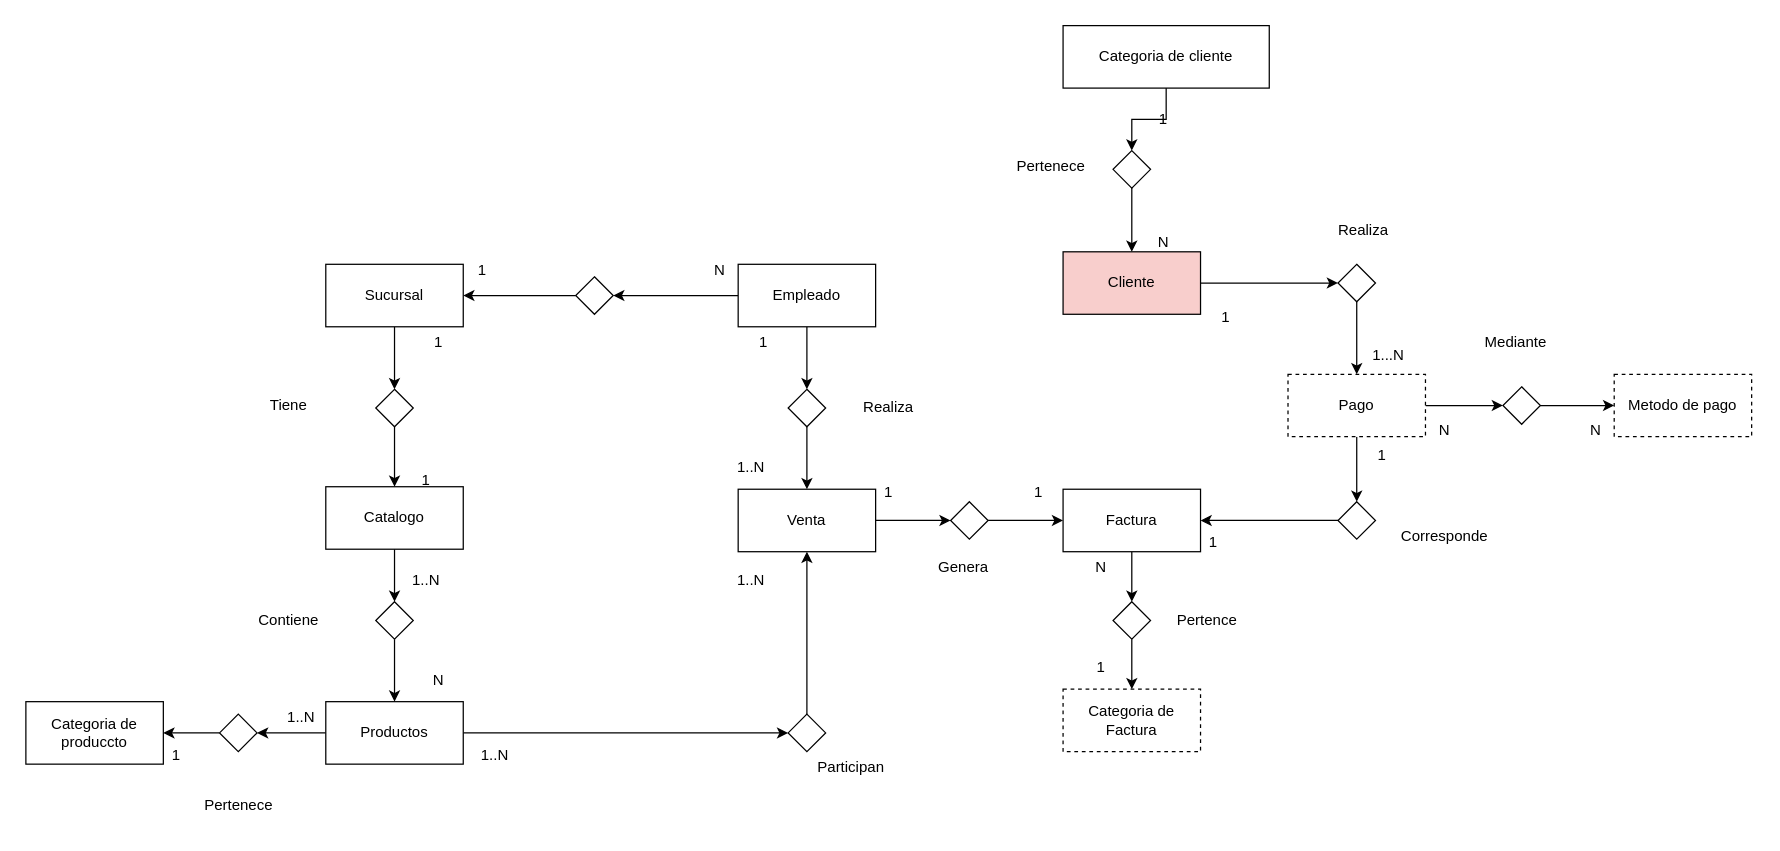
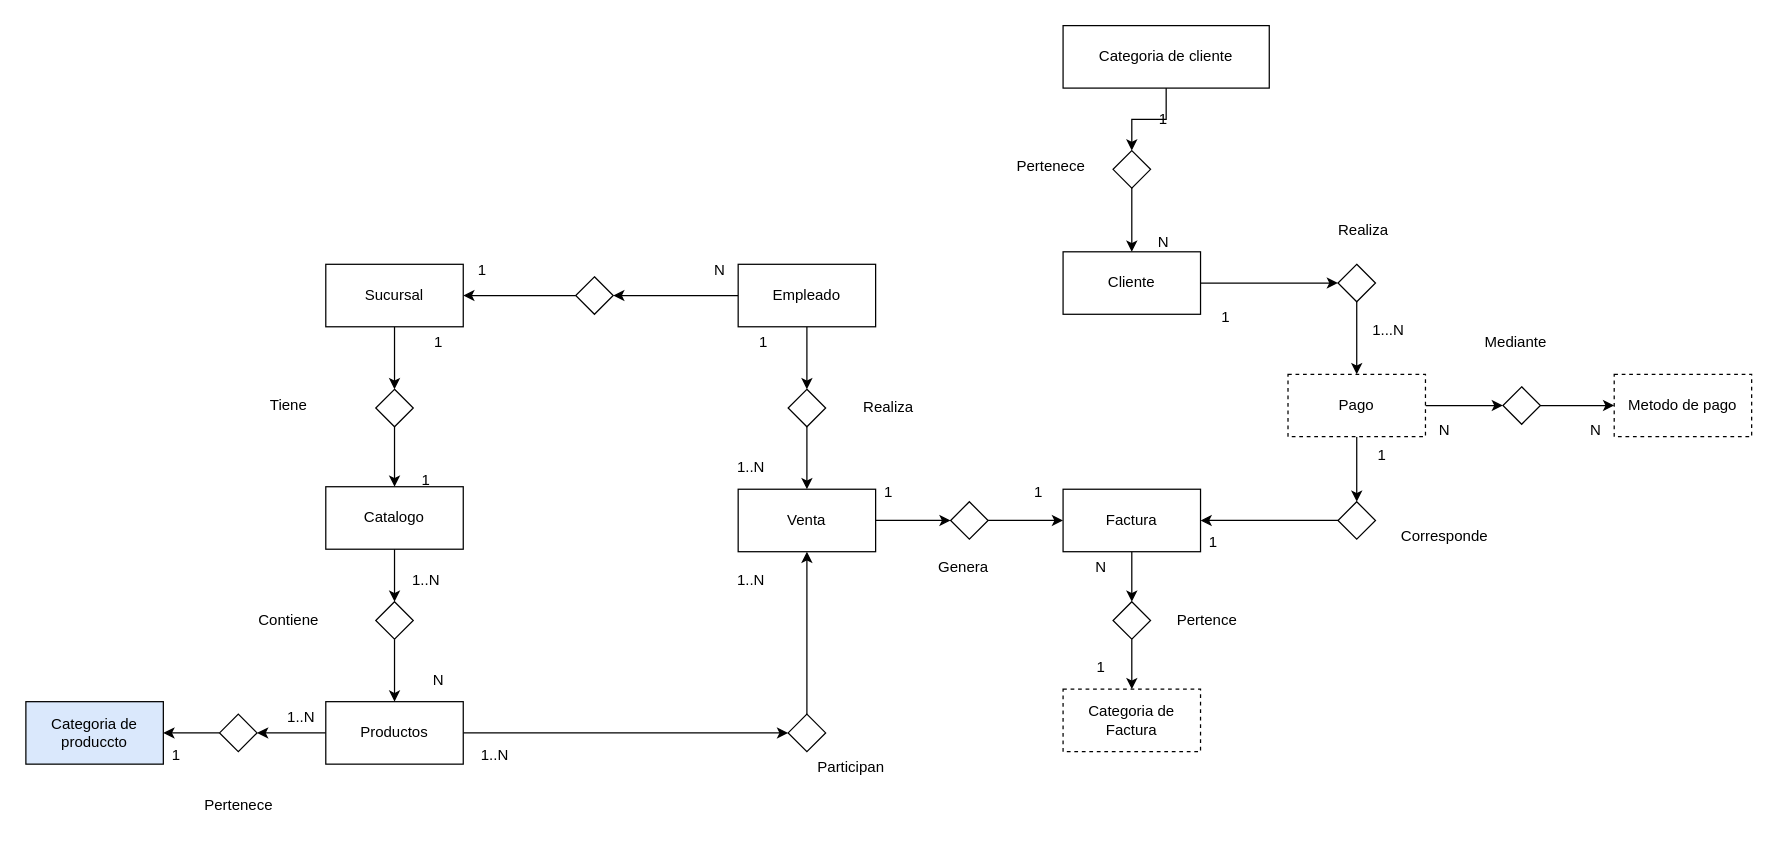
  <mxCell id="0" />
  <mxCell id="1" parent="0" />
  <mxCell id="2" style="edgeStyle=orthogonalEdgeStyle;rounded=0;orthogonalLoop=1;jettySize=auto;html=1;entryX=0.5;entryY=0;entryDx=0;entryDy=0;" parent="1" source="3" target="22" edge="1"><mxGeometry relative="1" as="geometry" /></mxCell>
  <mxCell id="3" value="Sucursal" style="html=1;whiteSpace=wrap;" parent="1" vertex="1"><mxGeometry x="260" y="211" width="110" height="50" as="geometry" /></mxCell>
  <mxCell id="4" style="edgeStyle=orthogonalEdgeStyle;rounded=0;orthogonalLoop=1;jettySize=auto;html=1;entryX=1;entryY=0.5;entryDx=0;entryDy=0;" parent="1" source="6" target="16" edge="1"><mxGeometry relative="1" as="geometry" /></mxCell>
  <mxCell id="5" style="edgeStyle=orthogonalEdgeStyle;rounded=0;orthogonalLoop=1;jettySize=auto;html=1;exitX=0.5;exitY=1;exitDx=0;exitDy=0;entryX=0.5;entryY=0;entryDx=0;entryDy=0;" parent="1" source="6" target="37" edge="1"><mxGeometry relative="1" as="geometry" /></mxCell>
  <mxCell id="6" value="Empleado" style="html=1;whiteSpace=wrap;" parent="1" vertex="1"><mxGeometry x="590" y="211" width="110" height="50" as="geometry" /></mxCell>
  <mxCell id="7" style="edgeStyle=orthogonalEdgeStyle;rounded=0;orthogonalLoop=1;jettySize=auto;html=1;entryX=0;entryY=0.5;entryDx=0;entryDy=0;" parent="1" source="8" target="42" edge="1"><mxGeometry relative="1" as="geometry" /></mxCell>
  <mxCell id="8" value="Venta" style="html=1;whiteSpace=wrap;" parent="1" vertex="1"><mxGeometry x="590" y="391" width="110" height="50" as="geometry" /></mxCell>
  <mxCell id="9" style="edgeStyle=orthogonalEdgeStyle;rounded=0;orthogonalLoop=1;jettySize=auto;html=1;entryX=1;entryY=0.5;entryDx=0;entryDy=0;" parent="1" source="11" target="32" edge="1"><mxGeometry relative="1" as="geometry" /></mxCell>
  <mxCell id="10" style="edgeStyle=orthogonalEdgeStyle;rounded=0;orthogonalLoop=1;jettySize=auto;html=1;entryX=0;entryY=0.5;entryDx=0;entryDy=0;" parent="1" source="11" target="47" edge="1"><mxGeometry relative="1" as="geometry" /></mxCell>
  <mxCell id="11" value="Productos" style="html=1;whiteSpace=wrap;" parent="1" vertex="1"><mxGeometry x="260" y="561" width="110" height="50" as="geometry" /></mxCell>
- <mxCell id="12" value="Categoria de produccto" style="html=1;whiteSpace=wrap;" parent="1" vertex="1"><mxGeometry x="20" y="561" width="110" height="50" as="geometry" /></mxCell>
+ <mxCell id="12" value="Categoria de produccto" style="html=1;whiteSpace=wrap;fillColor=#dae8fc;" parent="1" vertex="1"><mxGeometry x="20" y="561" width="110" height="50" as="geometry" /></mxCell>
  <mxCell id="13" style="edgeStyle=orthogonalEdgeStyle;rounded=0;orthogonalLoop=1;jettySize=auto;html=1;entryX=0.5;entryY=0;entryDx=0;entryDy=0;" parent="1" source="14" target="62" edge="1"><mxGeometry relative="1" as="geometry" /></mxCell>
  <mxCell id="14" value="Factura" style="html=1;whiteSpace=wrap;" parent="1" vertex="1"><mxGeometry x="850" y="391" width="110" height="50" as="geometry" /></mxCell>
  <mxCell id="15" style="edgeStyle=orthogonalEdgeStyle;rounded=0;orthogonalLoop=1;jettySize=auto;html=1;entryX=1;entryY=0.5;entryDx=0;entryDy=0;" parent="1" source="16" target="3" edge="1"><mxGeometry relative="1" as="geometry" /></mxCell>
  <mxCell id="16" value="" style="rhombus;" parent="1" vertex="1"><mxGeometry x="460" y="221" width="30" height="30" as="geometry" /></mxCell>
  <mxCell id="17" value="1" style="text;html=1;align=center;verticalAlign=middle;resizable=0;points=[];autosize=1;strokeColor=none;fillColor=none;" parent="1" vertex="1"><mxGeometry x="370" y="201" width="30" height="30" as="geometry" /></mxCell>
  <mxCell id="18" value="N" style="text;html=1;align=center;verticalAlign=middle;resizable=0;points=[];autosize=1;strokeColor=none;fillColor=none;" parent="1" vertex="1"><mxGeometry x="560" y="201" width="30" height="30" as="geometry" /></mxCell>
  <mxCell id="19" style="edgeStyle=orthogonalEdgeStyle;rounded=0;orthogonalLoop=1;jettySize=auto;html=1;entryX=0.5;entryY=0;entryDx=0;entryDy=0;" parent="1" source="20" target="27" edge="1"><mxGeometry relative="1" as="geometry" /></mxCell>
  <mxCell id="20" value="Catalogo" style="html=1;whiteSpace=wrap;" parent="1" vertex="1"><mxGeometry x="260" y="389" width="110" height="50" as="geometry" /></mxCell>
  <mxCell id="21" style="edgeStyle=orthogonalEdgeStyle;rounded=0;orthogonalLoop=1;jettySize=auto;html=1;" parent="1" source="22" target="20" edge="1"><mxGeometry relative="1" as="geometry" /></mxCell>
  <mxCell id="22" value="" style="rhombus;" parent="1" vertex="1"><mxGeometry x="300" y="311" width="30" height="30" as="geometry" /></mxCell>
  <mxCell id="23" value="Tiene" style="text;html=1;align=center;verticalAlign=middle;resizable=0;points=[];autosize=1;strokeColor=none;fillColor=none;" parent="1" vertex="1"><mxGeometry x="205" y="309" width="50" height="30" as="geometry" /></mxCell>
  <mxCell id="24" value="1" style="text;html=1;align=center;verticalAlign=middle;resizable=0;points=[];autosize=1;strokeColor=none;fillColor=none;" parent="1" vertex="1"><mxGeometry x="325" y="369" width="30" height="30" as="geometry" /></mxCell>
  <mxCell id="25" value="1" style="text;html=1;align=center;verticalAlign=middle;resizable=0;points=[];autosize=1;strokeColor=none;fillColor=none;" parent="1" vertex="1"><mxGeometry x="335" y="259" width="30" height="30" as="geometry" /></mxCell>
  <mxCell id="26" style="edgeStyle=orthogonalEdgeStyle;rounded=0;orthogonalLoop=1;jettySize=auto;html=1;entryX=0.5;entryY=0;entryDx=0;entryDy=0;" parent="1" source="27" target="11" edge="1"><mxGeometry relative="1" as="geometry" /></mxCell>
  <mxCell id="27" value="" style="rhombus;" parent="1" vertex="1"><mxGeometry x="300" y="481" width="30" height="30" as="geometry" /></mxCell>
  <mxCell id="28" value="Contiene" style="text;html=1;align=center;verticalAlign=middle;resizable=0;points=[];autosize=1;strokeColor=none;fillColor=none;" parent="1" vertex="1"><mxGeometry x="195" y="481" width="70" height="30" as="geometry" /></mxCell>
  <mxCell id="29" value="N" style="text;html=1;align=center;verticalAlign=middle;resizable=0;points=[];autosize=1;strokeColor=none;fillColor=none;" parent="1" vertex="1"><mxGeometry x="335" y="529" width="30" height="30" as="geometry" /></mxCell>
  <mxCell id="30" value="1..N" style="text;html=1;align=center;verticalAlign=middle;resizable=0;points=[];autosize=1;strokeColor=none;fillColor=none;" parent="1" vertex="1"><mxGeometry x="315" y="449" width="50" height="30" as="geometry" /></mxCell>
  <mxCell id="31" style="edgeStyle=orthogonalEdgeStyle;rounded=0;orthogonalLoop=1;jettySize=auto;html=1;entryX=1;entryY=0.5;entryDx=0;entryDy=0;" parent="1" source="32" target="12" edge="1"><mxGeometry relative="1" as="geometry" /></mxCell>
  <mxCell id="32" value="" style="rhombus;" parent="1" vertex="1"><mxGeometry x="175" y="571" width="30" height="30" as="geometry" /></mxCell>
  <mxCell id="33" value="Pertenece" style="text;html=1;align=center;verticalAlign=middle;resizable=0;points=[];autosize=1;strokeColor=none;fillColor=none;" parent="1" vertex="1"><mxGeometry x="150" y="629" width="80" height="30" as="geometry" /></mxCell>
  <mxCell id="34" value="1" style="text;html=1;align=center;verticalAlign=middle;resizable=0;points=[];autosize=1;strokeColor=none;fillColor=none;" parent="1" vertex="1"><mxGeometry x="125" y="589" width="30" height="30" as="geometry" /></mxCell>
  <mxCell id="35" value="1..N" style="text;html=1;align=center;verticalAlign=middle;resizable=0;points=[];autosize=1;strokeColor=none;fillColor=none;" parent="1" vertex="1"><mxGeometry x="215" y="559" width="50" height="30" as="geometry" /></mxCell>
  <mxCell id="36" style="edgeStyle=orthogonalEdgeStyle;rounded=0;orthogonalLoop=1;jettySize=auto;html=1;exitX=0.5;exitY=1;exitDx=0;exitDy=0;entryX=0.5;entryY=0;entryDx=0;entryDy=0;" parent="1" source="37" target="8" edge="1"><mxGeometry relative="1" as="geometry" /></mxCell>
  <mxCell id="37" value="" style="rhombus;" parent="1" vertex="1"><mxGeometry x="630" y="311" width="30" height="30" as="geometry" /></mxCell>
  <mxCell id="38" value="Realiza" style="text;html=1;align=center;verticalAlign=middle;resizable=0;points=[];autosize=1;strokeColor=none;fillColor=none;" parent="1" vertex="1"><mxGeometry x="680" y="311" width="60" height="30" as="geometry" /></mxCell>
  <mxCell id="39" value="1..N" style="text;html=1;align=center;verticalAlign=middle;resizable=0;points=[];autosize=1;strokeColor=none;fillColor=none;" parent="1" vertex="1"><mxGeometry x="575" y="359" width="50" height="30" as="geometry" /></mxCell>
  <mxCell id="40" value="1" style="text;html=1;align=center;verticalAlign=middle;resizable=0;points=[];autosize=1;strokeColor=none;fillColor=none;" parent="1" vertex="1"><mxGeometry x="595" y="259" width="30" height="30" as="geometry" /></mxCell>
  <mxCell id="41" style="edgeStyle=orthogonalEdgeStyle;rounded=0;orthogonalLoop=1;jettySize=auto;html=1;exitX=1;exitY=0.5;exitDx=0;exitDy=0;entryX=0;entryY=0.5;entryDx=0;entryDy=0;" parent="1" source="42" target="14" edge="1"><mxGeometry relative="1" as="geometry" /></mxCell>
  <mxCell id="42" value="" style="rhombus;" parent="1" vertex="1"><mxGeometry x="760" y="401" width="30" height="30" as="geometry" /></mxCell>
  <mxCell id="43" value="Genera" style="text;html=1;align=center;verticalAlign=middle;resizable=0;points=[];autosize=1;strokeColor=none;fillColor=none;" parent="1" vertex="1"><mxGeometry x="740" y="439" width="60" height="30" as="geometry" /></mxCell>
  <mxCell id="44" value="1" style="text;html=1;align=center;verticalAlign=middle;resizable=0;points=[];autosize=1;strokeColor=none;fillColor=none;" parent="1" vertex="1"><mxGeometry x="815" y="379" width="30" height="30" as="geometry" /></mxCell>
  <mxCell id="45" value="1" style="text;html=1;align=center;verticalAlign=middle;resizable=0;points=[];autosize=1;strokeColor=none;fillColor=none;" parent="1" vertex="1"><mxGeometry x="695" y="379" width="30" height="30" as="geometry" /></mxCell>
  <mxCell id="46" style="edgeStyle=orthogonalEdgeStyle;rounded=0;orthogonalLoop=1;jettySize=auto;html=1;entryX=0.5;entryY=1;entryDx=0;entryDy=0;" parent="1" source="47" target="8" edge="1"><mxGeometry relative="1" as="geometry" /></mxCell>
  <mxCell id="47" value="" style="rhombus;" parent="1" vertex="1"><mxGeometry x="630" y="571" width="30" height="30" as="geometry" /></mxCell>
  <mxCell id="48" value="Participan" style="text;html=1;align=center;verticalAlign=middle;resizable=0;points=[];autosize=1;strokeColor=none;fillColor=none;" parent="1" vertex="1"><mxGeometry x="640" y="599" width="80" height="30" as="geometry" /></mxCell>
  <mxCell id="49" value="1..N" style="text;html=1;align=center;verticalAlign=middle;resizable=0;points=[];autosize=1;strokeColor=none;fillColor=none;" parent="1" vertex="1"><mxGeometry x="575" y="449" width="50" height="30" as="geometry" /></mxCell>
  <mxCell id="50" value="1..N" style="text;html=1;align=center;verticalAlign=middle;resizable=0;points=[];autosize=1;strokeColor=none;fillColor=none;" parent="1" vertex="1"><mxGeometry x="370" y="589" width="50" height="30" as="geometry" /></mxCell>
  <mxCell id="51" style="edgeStyle=orthogonalEdgeStyle;rounded=0;orthogonalLoop=1;jettySize=auto;html=1;entryX=0;entryY=0.5;entryDx=0;entryDy=0;" parent="1" source="52" target="70" edge="1"><mxGeometry relative="1" as="geometry" /></mxCell>
- <mxCell id="52" value="Cliente" style="html=1;whiteSpace=wrap;fillColor=#f8cecc;" parent="1" vertex="1"><mxGeometry x="850" y="201" width="110" height="50" as="geometry" /></mxCell>
+ <mxCell id="52" value="Cliente" style="html=1;whiteSpace=wrap;" parent="1" vertex="1"><mxGeometry x="850" y="201" width="110" height="50" as="geometry" /></mxCell>
  <mxCell id="53" value="Categoria de Factura" style="html=1;whiteSpace=wrap;dashed=1;" parent="1" vertex="1"><mxGeometry x="850" y="551" width="110" height="50" as="geometry" /></mxCell>
  <mxCell id="54" style="edgeStyle=orthogonalEdgeStyle;rounded=0;orthogonalLoop=1;jettySize=auto;html=1;entryX=0.5;entryY=0;entryDx=0;entryDy=0;" parent="1" source="55" target="57" edge="1"><mxGeometry relative="1" as="geometry" /></mxCell>
  <mxCell id="55" value="Categoria de cliente" style="html=1;whiteSpace=wrap;" parent="1" vertex="1"><mxGeometry x="850" y="20" width="165" height="50" as="geometry" /></mxCell>
  <mxCell id="56" style="edgeStyle=orthogonalEdgeStyle;rounded=0;orthogonalLoop=1;jettySize=auto;html=1;" parent="1" source="57" target="52" edge="1"><mxGeometry relative="1" as="geometry" /></mxCell>
  <mxCell id="57" value="" style="rhombus;" parent="1" vertex="1"><mxGeometry x="890" y="120" width="30" height="30" as="geometry" /></mxCell>
  <mxCell id="58" value="N" style="text;html=1;align=center;verticalAlign=middle;resizable=0;points=[];autosize=1;strokeColor=none;fillColor=none;" parent="1" vertex="1"><mxGeometry x="915" y="179" width="30" height="30" as="geometry" /></mxCell>
  <mxCell id="59" value="1" style="text;html=1;align=center;verticalAlign=middle;resizable=0;points=[];autosize=1;strokeColor=none;fillColor=none;" parent="1" vertex="1"><mxGeometry x="915" y="80" width="30" height="30" as="geometry" /></mxCell>
  <mxCell id="60" value="Pertenece" style="text;html=1;align=center;verticalAlign=middle;resizable=0;points=[];autosize=1;strokeColor=none;fillColor=none;" parent="1" vertex="1"><mxGeometry x="800" y="118" width="80" height="30" as="geometry" /></mxCell>
  <mxCell id="61" style="edgeStyle=orthogonalEdgeStyle;rounded=0;orthogonalLoop=1;jettySize=auto;html=1;" parent="1" source="62" target="53" edge="1"><mxGeometry relative="1" as="geometry" /></mxCell>
  <mxCell id="62" value="" style="rhombus;" parent="1" vertex="1"><mxGeometry x="890" y="481" width="30" height="30" as="geometry" /></mxCell>
  <mxCell id="63" value="Pertence" style="text;html=1;align=center;verticalAlign=middle;resizable=0;points=[];autosize=1;strokeColor=none;fillColor=none;" parent="1" vertex="1"><mxGeometry x="930" y="481" width="70" height="30" as="geometry" /></mxCell>
  <mxCell id="64" value="N" style="text;html=1;align=center;verticalAlign=middle;resizable=0;points=[];autosize=1;strokeColor=none;fillColor=none;" parent="1" vertex="1"><mxGeometry x="865" y="439" width="30" height="30" as="geometry" /></mxCell>
  <mxCell id="65" value="1" style="text;html=1;align=center;verticalAlign=middle;resizable=0;points=[];autosize=1;strokeColor=none;fillColor=none;" parent="1" vertex="1"><mxGeometry x="865" y="519" width="30" height="30" as="geometry" /></mxCell>
  <mxCell id="66" style="edgeStyle=orthogonalEdgeStyle;rounded=0;orthogonalLoop=1;jettySize=auto;html=1;entryX=0.5;entryY=0;entryDx=0;entryDy=0;" parent="1" source="68" target="75" edge="1"><mxGeometry relative="1" as="geometry" /></mxCell>
  <mxCell id="67" style="edgeStyle=orthogonalEdgeStyle;rounded=0;orthogonalLoop=1;jettySize=auto;html=1;entryX=0;entryY=0.5;entryDx=0;entryDy=0;" parent="1" source="68" target="80" edge="1"><mxGeometry relative="1" as="geometry" /></mxCell>
  <mxCell id="68" value="Pago" style="html=1;whiteSpace=wrap;dashed=1;" parent="1" vertex="1"><mxGeometry x="1030" y="299" width="110" height="50" as="geometry" /></mxCell>
  <mxCell id="69" style="edgeStyle=orthogonalEdgeStyle;rounded=0;orthogonalLoop=1;jettySize=auto;html=1;entryX=0.5;entryY=0;entryDx=0;entryDy=0;" parent="1" source="70" target="68" edge="1"><mxGeometry relative="1" as="geometry" /></mxCell>
  <mxCell id="70" value="" style="rhombus;" parent="1" vertex="1"><mxGeometry x="1070" y="211" width="30" height="30" as="geometry" /></mxCell>
  <mxCell id="71" value="Realiza" style="text;html=1;align=center;verticalAlign=middle;resizable=0;points=[];autosize=1;strokeColor=none;fillColor=none;" parent="1" vertex="1"><mxGeometry x="1060" y="169" width="60" height="30" as="geometry" /></mxCell>
- <mxCell id="72" value="1...N" style="text;html=1;align=center;verticalAlign=middle;resizable=0;points=[];autosize=1;strokeColor=none;fillColor=none;" parent="1" vertex="1"><mxGeometry x="1085" y="269" width="50" height="30" as="geometry" /></mxCell>
+ <mxCell id="72" value="1...N" style="text;html=1;align=center;verticalAlign=middle;resizable=0;points=[];autosize=1;strokeColor=none;fillColor=none;" parent="1" vertex="1"><mxGeometry x="1085" y="249" width="50" height="30" as="geometry" /></mxCell>
  <mxCell id="73" value="1" style="text;html=1;align=center;verticalAlign=middle;resizable=0;points=[];autosize=1;strokeColor=none;fillColor=none;" parent="1" vertex="1"><mxGeometry x="965" y="239" width="30" height="30" as="geometry" /></mxCell>
  <mxCell id="74" style="edgeStyle=orthogonalEdgeStyle;rounded=0;orthogonalLoop=1;jettySize=auto;html=1;entryX=1;entryY=0.5;entryDx=0;entryDy=0;" parent="1" source="75" target="14" edge="1"><mxGeometry relative="1" as="geometry" /></mxCell>
  <mxCell id="75" value="" style="rhombus;" parent="1" vertex="1"><mxGeometry x="1070" y="401" width="30" height="30" as="geometry" /></mxCell>
  <mxCell id="76" value="1" style="text;html=1;align=center;verticalAlign=middle;resizable=0;points=[];autosize=1;strokeColor=none;fillColor=none;" parent="1" vertex="1"><mxGeometry x="1090" y="349" width="30" height="30" as="geometry" /></mxCell>
  <mxCell id="77" value="1" style="text;html=1;align=center;verticalAlign=middle;resizable=0;points=[];autosize=1;strokeColor=none;fillColor=none;" parent="1" vertex="1"><mxGeometry x="955" y="419" width="30" height="30" as="geometry" /></mxCell>
  <mxCell id="78" value="Metodo de pago" style="html=1;whiteSpace=wrap;dashed=1;" parent="1" vertex="1"><mxGeometry x="1291.03" y="299" width="110" height="50" as="geometry" /></mxCell>
  <mxCell id="79" style="edgeStyle=orthogonalEdgeStyle;rounded=0;orthogonalLoop=1;jettySize=auto;html=1;exitX=1;exitY=0.5;exitDx=0;exitDy=0;entryX=0;entryY=0.5;entryDx=0;entryDy=0;" edge="1" parent="1" source="80" target="78"><mxGeometry relative="1" as="geometry" /></mxCell>
  <mxCell id="80" value="" style="rhombus;" parent="1" vertex="1"><mxGeometry x="1202" y="309" width="30" height="30" as="geometry" /></mxCell>
  <mxCell id="81" value="Mediante" style="text;html=1;align=center;verticalAlign=middle;resizable=0;points=[];autosize=1;strokeColor=none;fillColor=none;" parent="1" vertex="1"><mxGeometry x="1177" y="259" width="70" height="30" as="geometry" /></mxCell>
  <mxCell id="82" value="N" style="text;html=1;align=center;verticalAlign=middle;resizable=0;points=[];autosize=1;strokeColor=none;fillColor=none;" parent="1" vertex="1"><mxGeometry x="1261.03" y="329" width="30" height="30" as="geometry" /></mxCell>
  <mxCell id="83" value="N" style="text;html=1;align=center;verticalAlign=middle;resizable=0;points=[];autosize=1;strokeColor=none;fillColor=none;" parent="1" vertex="1"><mxGeometry x="1140" y="329" width="30" height="30" as="geometry" /></mxCell>
  <mxCell id="84" value="Corresponde" style="text;html=1;align=center;verticalAlign=middle;resizable=0;points=[];autosize=1;strokeColor=none;fillColor=none;" parent="1" vertex="1"><mxGeometry x="1110" y="414" width="90" height="30" as="geometry" /></mxCell>
